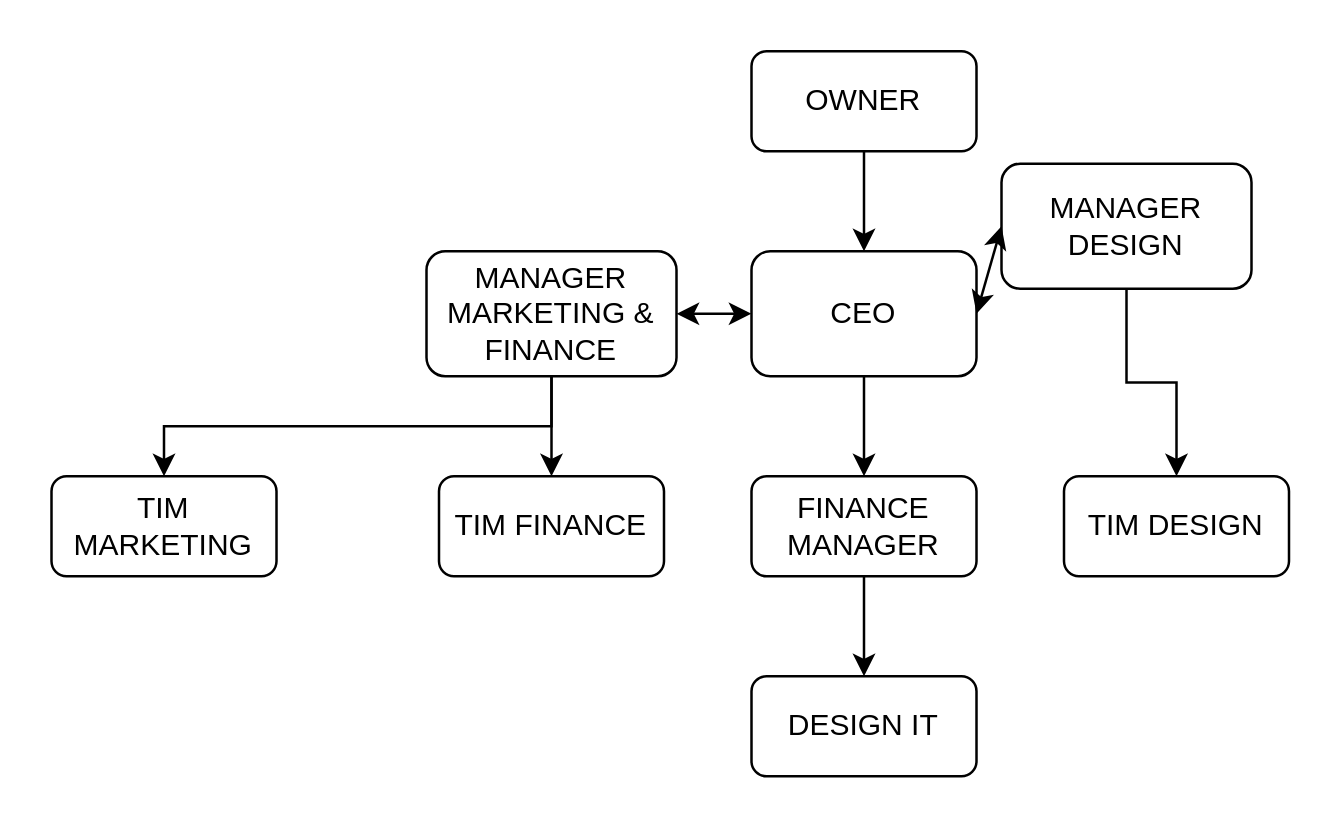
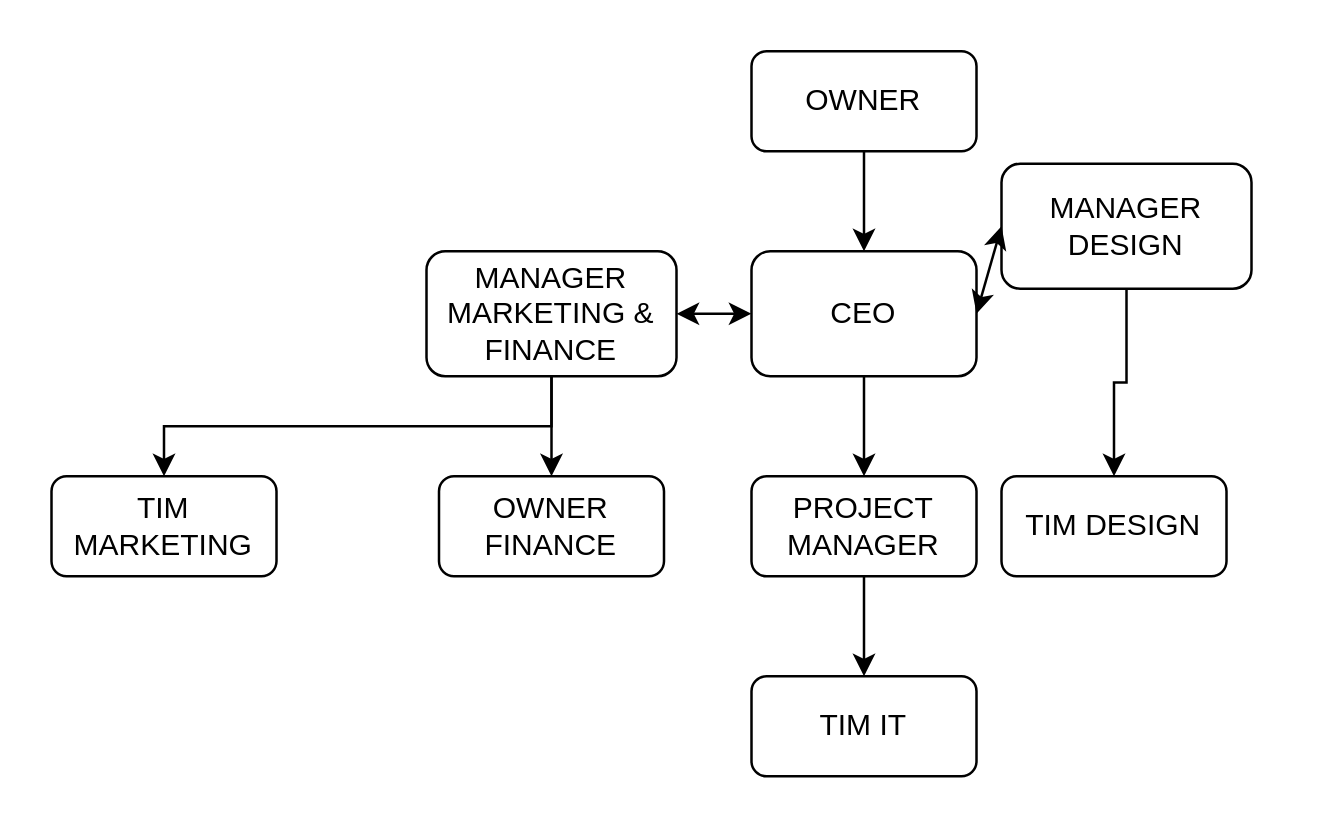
  <mxCell id="0" />
  <mxCell id="1" parent="0" />
  <mxCell id="2" value="OWNER" style="rounded=1;whiteSpace=wrap;html=1;" vertex="1" parent="1"><mxGeometry x="300" y="20" width="90" height="40" as="geometry" /></mxCell>
  <mxCell id="3" style="edgeStyle=orthogonalEdgeStyle;rounded=0;orthogonalLoop=1;jettySize=auto;html=1;exitX=0.5;exitY=1;exitDx=0;exitDy=0;entryX=0.5;entryY=0;entryDx=0;entryDy=0;" edge="1" parent="1" source="5" target="17"><mxGeometry relative="1" as="geometry" /></mxCell>
  <mxCell id="4" style="edgeStyle=orthogonalEdgeStyle;rounded=0;orthogonalLoop=1;jettySize=auto;html=1;exitX=0.5;exitY=1;exitDx=0;exitDy=0;entryX=0.5;entryY=0;entryDx=0;entryDy=0;" edge="1" parent="1" source="5" target="18"><mxGeometry relative="1" as="geometry" /></mxCell>
  <mxCell id="5" value="MANAGER&lt;br&gt;MARKETING &amp;amp; FINANCE" style="rounded=1;whiteSpace=wrap;html=1;" vertex="1" parent="1"><mxGeometry x="170" y="100" width="100" height="50" as="geometry" /></mxCell>
  <mxCell id="6" style="edgeStyle=orthogonalEdgeStyle;rounded=0;orthogonalLoop=1;jettySize=auto;html=1;exitX=0.5;exitY=1;exitDx=0;exitDy=0;entryX=0.5;entryY=0;entryDx=0;entryDy=0;" edge="1" parent="1" source="7" target="14"><mxGeometry relative="1" as="geometry" /></mxCell>
  <mxCell id="7" value="CEO" style="rounded=1;whiteSpace=wrap;html=1;" vertex="1" parent="1"><mxGeometry x="300" y="100" width="90" height="50" as="geometry" /></mxCell>
  <mxCell id="8" style="edgeStyle=orthogonalEdgeStyle;rounded=0;orthogonalLoop=1;jettySize=auto;html=1;exitX=0.5;exitY=1;exitDx=0;exitDy=0;entryX=0.5;entryY=0;entryDx=0;entryDy=0;" edge="1" parent="1" source="9" target="16"><mxGeometry relative="1" as="geometry" /></mxCell>
  <mxCell id="9" value="MANAGER&lt;br&gt;DESIGN" style="rounded=1;whiteSpace=wrap;html=1;" vertex="1" parent="1"><mxGeometry x="400" y="65" width="100" height="50" as="geometry" /></mxCell>
  <mxCell id="10" value="" style="endArrow=classic;html=1;rounded=0;entryX=0.5;entryY=0;entryDx=0;entryDy=0;exitX=0.5;exitY=1;exitDx=0;exitDy=0;" edge="1" parent="1" source="2" target="7"><mxGeometry width="50" height="50" relative="1" as="geometry"><mxPoint x="340" y="60" as="sourcePoint" /><mxPoint x="390" y="10" as="targetPoint" /></mxGeometry></mxCell>
  <mxCell id="11" value="" style="endArrow=classic;startArrow=classic;html=1;rounded=0;entryX=0;entryY=0.5;entryDx=0;entryDy=0;exitX=1;exitY=0.5;exitDx=0;exitDy=0;" edge="1" parent="1" source="5" target="7"><mxGeometry width="50" height="50" relative="1" as="geometry"><mxPoint x="260" y="160" as="sourcePoint" /><mxPoint x="310" y="110" as="targetPoint" /></mxGeometry></mxCell>
  <mxCell id="12" value="" style="endArrow=classic;startArrow=classic;html=1;rounded=0;exitX=1;exitY=0.5;exitDx=0;exitDy=0;entryX=0;entryY=0.5;entryDx=0;entryDy=0;" edge="1" parent="1" source="7" target="9"><mxGeometry width="50" height="50" relative="1" as="geometry"><mxPoint x="380" y="105" as="sourcePoint" /><mxPoint x="420" y="155" as="targetPoint" /></mxGeometry></mxCell>
  <mxCell id="13" style="edgeStyle=orthogonalEdgeStyle;rounded=0;orthogonalLoop=1;jettySize=auto;html=1;exitX=0.5;exitY=1;exitDx=0;exitDy=0;entryX=0.5;entryY=0;entryDx=0;entryDy=0;" edge="1" parent="1" source="14" target="15"><mxGeometry relative="1" as="geometry" /></mxCell>
- <mxCell id="14" value="FINANCE&lt;br&gt;MANAGER" style="rounded=1;whiteSpace=wrap;html=1;" vertex="1" parent="1"><mxGeometry x="300" y="190" width="90" height="40" as="geometry" /></mxCell>
- <mxCell id="15" value="DESIGN IT" style="rounded=1;whiteSpace=wrap;html=1;" vertex="1" parent="1"><mxGeometry x="300" y="270" width="90" height="40" as="geometry" /></mxCell>
- <mxCell id="16" value="TIM DESIGN" style="rounded=1;whiteSpace=wrap;html=1;" vertex="1" parent="1"><mxGeometry x="425" y="190" width="90" height="40" as="geometry" /></mxCell>
+ <mxCell id="14" value="PROJECT&lt;br&gt;MANAGER" style="rounded=1;whiteSpace=wrap;html=1;" vertex="1" parent="1"><mxGeometry x="300" y="190" width="90" height="40" as="geometry" /></mxCell>
+ <mxCell id="15" value="TIM IT" style="rounded=1;whiteSpace=wrap;html=1;" vertex="1" parent="1"><mxGeometry x="300" y="270" width="90" height="40" as="geometry" /></mxCell>
+ <mxCell id="16" value="TIM DESIGN" style="rounded=1;whiteSpace=wrap;html=1;" vertex="1" parent="1"><mxGeometry x="400" y="190" width="90" height="40" as="geometry" /></mxCell>
  <mxCell id="17" value="TIM MARKETING" style="rounded=1;whiteSpace=wrap;html=1;" vertex="1" parent="1"><mxGeometry x="20" y="190" width="90" height="40" as="geometry" /></mxCell>
- <mxCell id="18" value="TIM FINANCE" style="rounded=1;whiteSpace=wrap;html=1;" vertex="1" parent="1"><mxGeometry x="175" y="190" width="90" height="40" as="geometry" /></mxCell>
+ <mxCell id="18" value="OWNER FINANCE" style="rounded=1;whiteSpace=wrap;html=1;" vertex="1" parent="1"><mxGeometry x="175" y="190" width="90" height="40" as="geometry" /></mxCell>
